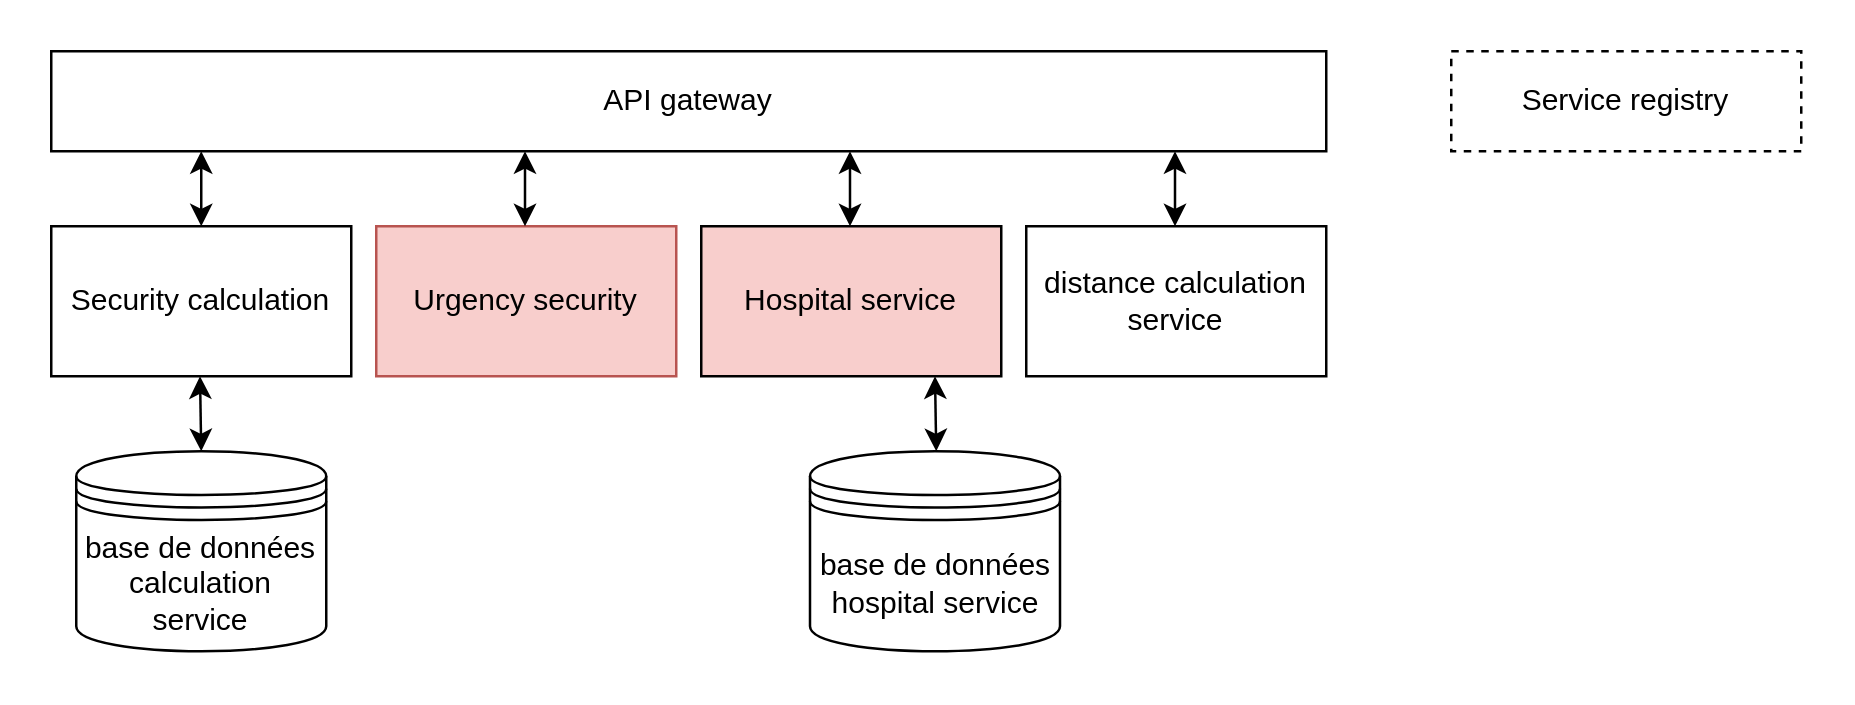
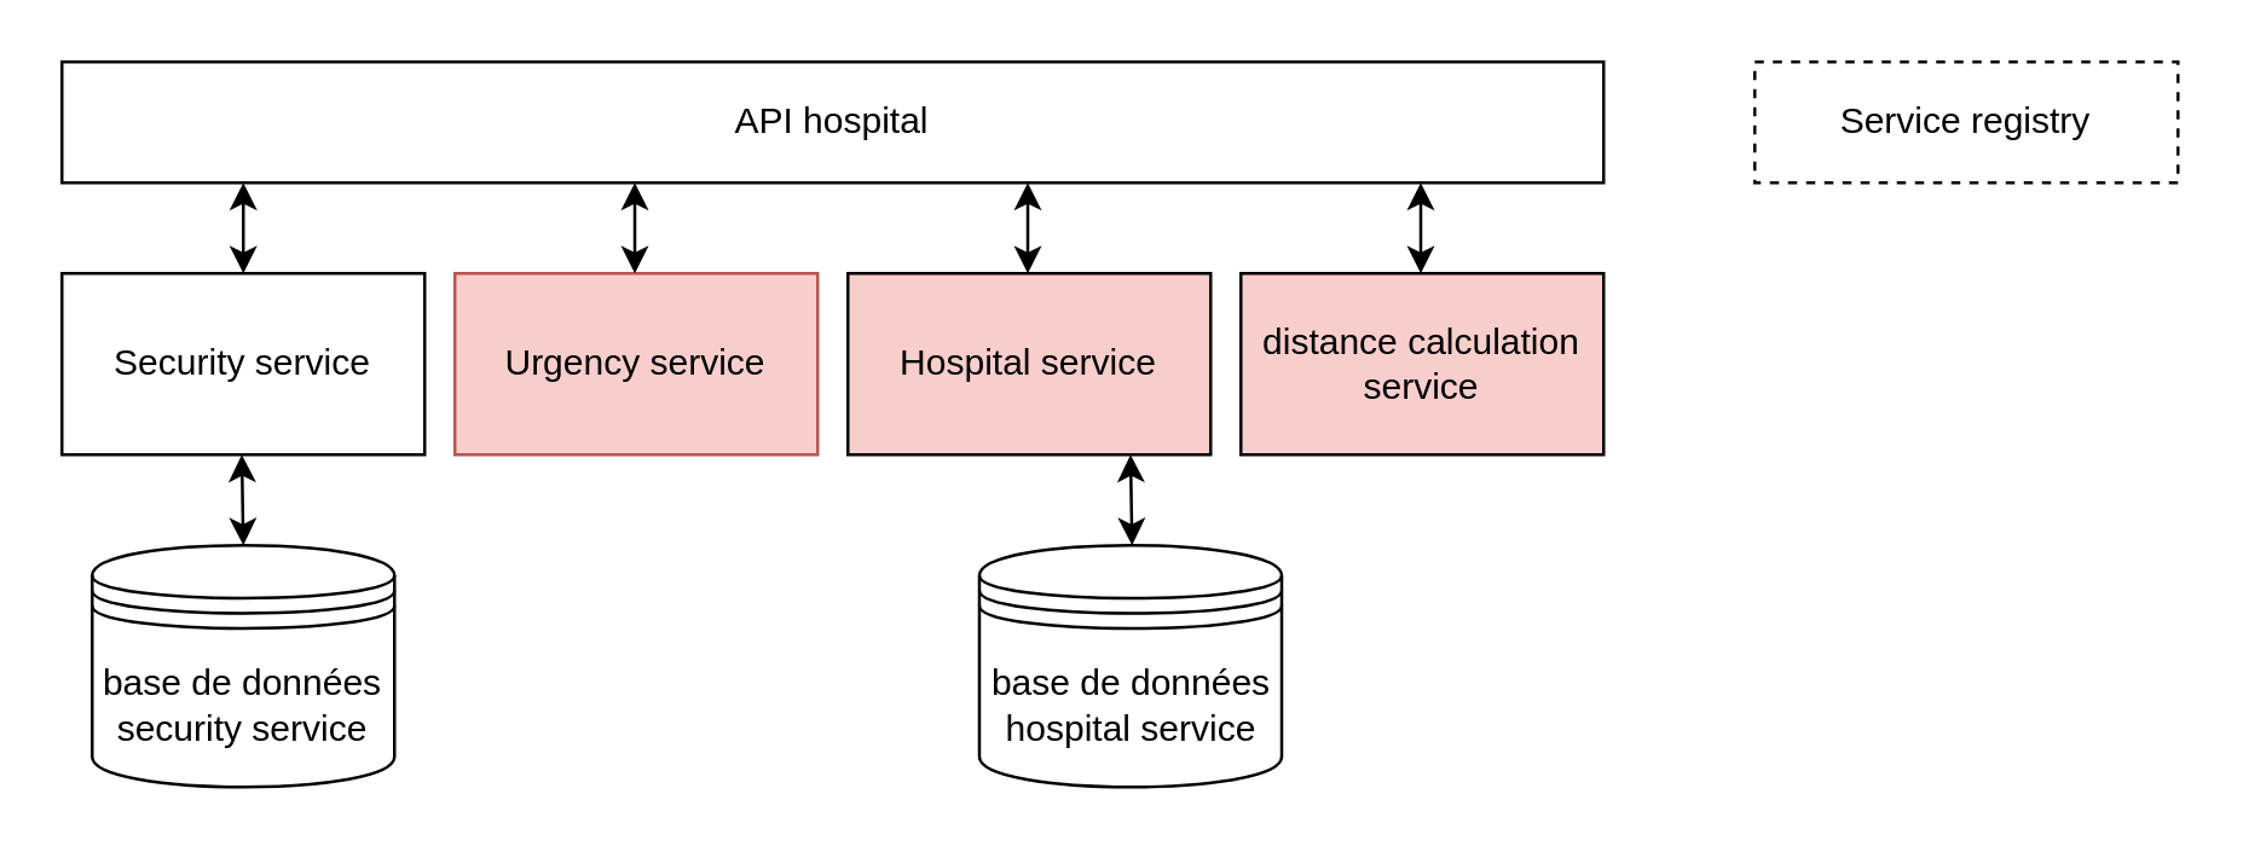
  <mxCell id="0" />
  <mxCell id="1" parent="0" />
- <mxCell id="2" value="&lt;div&gt;API gateway&lt;/div&gt;" style="rounded=0;whiteSpace=wrap;html=1;" parent="1" vertex="1"><mxGeometry x="20" y="20" width="510" height="40" as="geometry" /></mxCell>
+ <mxCell id="2" value="&lt;div&gt;API hospital&lt;/div&gt;" style="rounded=0;whiteSpace=wrap;html=1;" parent="1" vertex="1"><mxGeometry x="20" y="20" width="510" height="40" as="geometry" /></mxCell>
  <mxCell id="3" value="Hospital service" style="rounded=0;whiteSpace=wrap;html=1;fillColor=#f8cecc;" parent="1" vertex="1"><mxGeometry x="280" y="90" width="120" height="60" as="geometry" /></mxCell>
- <mxCell id="4" value="Security calculation" style="rounded=0;whiteSpace=wrap;html=1;" parent="1" vertex="1"><mxGeometry x="20" y="90" width="120" height="60" as="geometry" /></mxCell>
+ <mxCell id="4" value="Security service" style="rounded=0;whiteSpace=wrap;html=1;" parent="1" vertex="1"><mxGeometry x="20" y="90" width="120" height="60" as="geometry" /></mxCell>
  <mxCell id="5" value="Service registry" style="rounded=0;whiteSpace=wrap;html=1;dashed=1;" parent="1" vertex="1"><mxGeometry x="580" y="20" width="140" height="40" as="geometry" /></mxCell>
  <mxCell id="6" value="" style="endArrow=classic;html=1;rounded=0;entryX=0.5;entryY=0;entryDx=0;entryDy=0;startArrow=classic;startFill=1;" parent="1" target="4" edge="1"><mxGeometry width="50" height="50" relative="1" as="geometry"><mxPoint x="80" y="60" as="sourcePoint" /><mxPoint x="410" y="130" as="targetPoint" /></mxGeometry></mxCell>
- <mxCell id="7" value="Urgency security" style="rounded=0;whiteSpace=wrap;html=1;fillColor=#f8cecc;strokeColor=#b85450;" parent="1" vertex="1"><mxGeometry x="150" y="90" width="120" height="60" as="geometry" /></mxCell>
+ <mxCell id="7" value="Urgency service" style="rounded=0;whiteSpace=wrap;html=1;fillColor=#f8cecc;strokeColor=#b85450;" parent="1" vertex="1"><mxGeometry x="150" y="90" width="120" height="60" as="geometry" /></mxCell>
  <mxCell id="8" value="" style="endArrow=classic;html=1;rounded=0;exitX=0.875;exitY=1;exitDx=0;exitDy=0;exitPerimeter=0;startArrow=classic;startFill=1;" parent="1" edge="1"><mxGeometry width="50" height="50" relative="1" as="geometry"><mxPoint x="373.5" y="150" as="sourcePoint" /><mxPoint x="374" y="180" as="targetPoint" /></mxGeometry></mxCell>
  <mxCell id="9" value="" style="endArrow=classic;html=1;rounded=0;exitX=0.875;exitY=1;exitDx=0;exitDy=0;exitPerimeter=0;startArrow=classic;startFill=1;" parent="1" edge="1"><mxGeometry width="50" height="50" relative="1" as="geometry"><mxPoint x="79.5" y="150" as="sourcePoint" /><mxPoint x="80" y="180" as="targetPoint" /></mxGeometry></mxCell>
  <mxCell id="10" value="base de données hospital service" style="shape=datastore;whiteSpace=wrap;html=1;" parent="1" vertex="1"><mxGeometry x="323.5" y="180" width="100" height="80" as="geometry" /></mxCell>
- <mxCell id="11" value="base de données calculation service" style="shape=datastore;whiteSpace=wrap;html=1;" parent="1" vertex="1"><mxGeometry x="30" y="180" width="100" height="80" as="geometry" /></mxCell>
- <mxCell id="12" value="distance calculation service" style="rounded=0;whiteSpace=wrap;html=1;" vertex="1" parent="1"><mxGeometry x="410" y="90" width="120" height="60" as="geometry" /></mxCell>
+ <mxCell id="11" value="base de données security service" style="shape=datastore;whiteSpace=wrap;html=1;" parent="1" vertex="1"><mxGeometry x="30" y="180" width="100" height="80" as="geometry" /></mxCell>
+ <mxCell id="12" value="distance calculation service" style="rounded=0;whiteSpace=wrap;html=1;fillColor=#f8cecc;" vertex="1" parent="1"><mxGeometry x="410" y="90" width="120" height="60" as="geometry" /></mxCell>
  <mxCell id="13" value="" style="endArrow=classic;html=1;rounded=0;entryX=0.5;entryY=0;entryDx=0;entryDy=0;startArrow=classic;startFill=1;" edge="1" parent="1"><mxGeometry width="50" height="50" relative="1" as="geometry"><mxPoint x="209.5" y="60" as="sourcePoint" /><mxPoint x="209.5" y="90" as="targetPoint" /></mxGeometry></mxCell>
  <mxCell id="14" value="" style="endArrow=classic;html=1;rounded=0;entryX=0.5;entryY=0;entryDx=0;entryDy=0;startArrow=classic;startFill=1;" edge="1" parent="1"><mxGeometry width="50" height="50" relative="1" as="geometry"><mxPoint x="339.5" y="60" as="sourcePoint" /><mxPoint x="339.5" y="90" as="targetPoint" /></mxGeometry></mxCell>
  <mxCell id="15" value="" style="endArrow=classic;html=1;rounded=0;entryX=0.5;entryY=0;entryDx=0;entryDy=0;startArrow=classic;startFill=1;" edge="1" parent="1"><mxGeometry width="50" height="50" relative="1" as="geometry"><mxPoint x="469.5" y="60" as="sourcePoint" /><mxPoint x="469.5" y="90" as="targetPoint" /></mxGeometry></mxCell>
